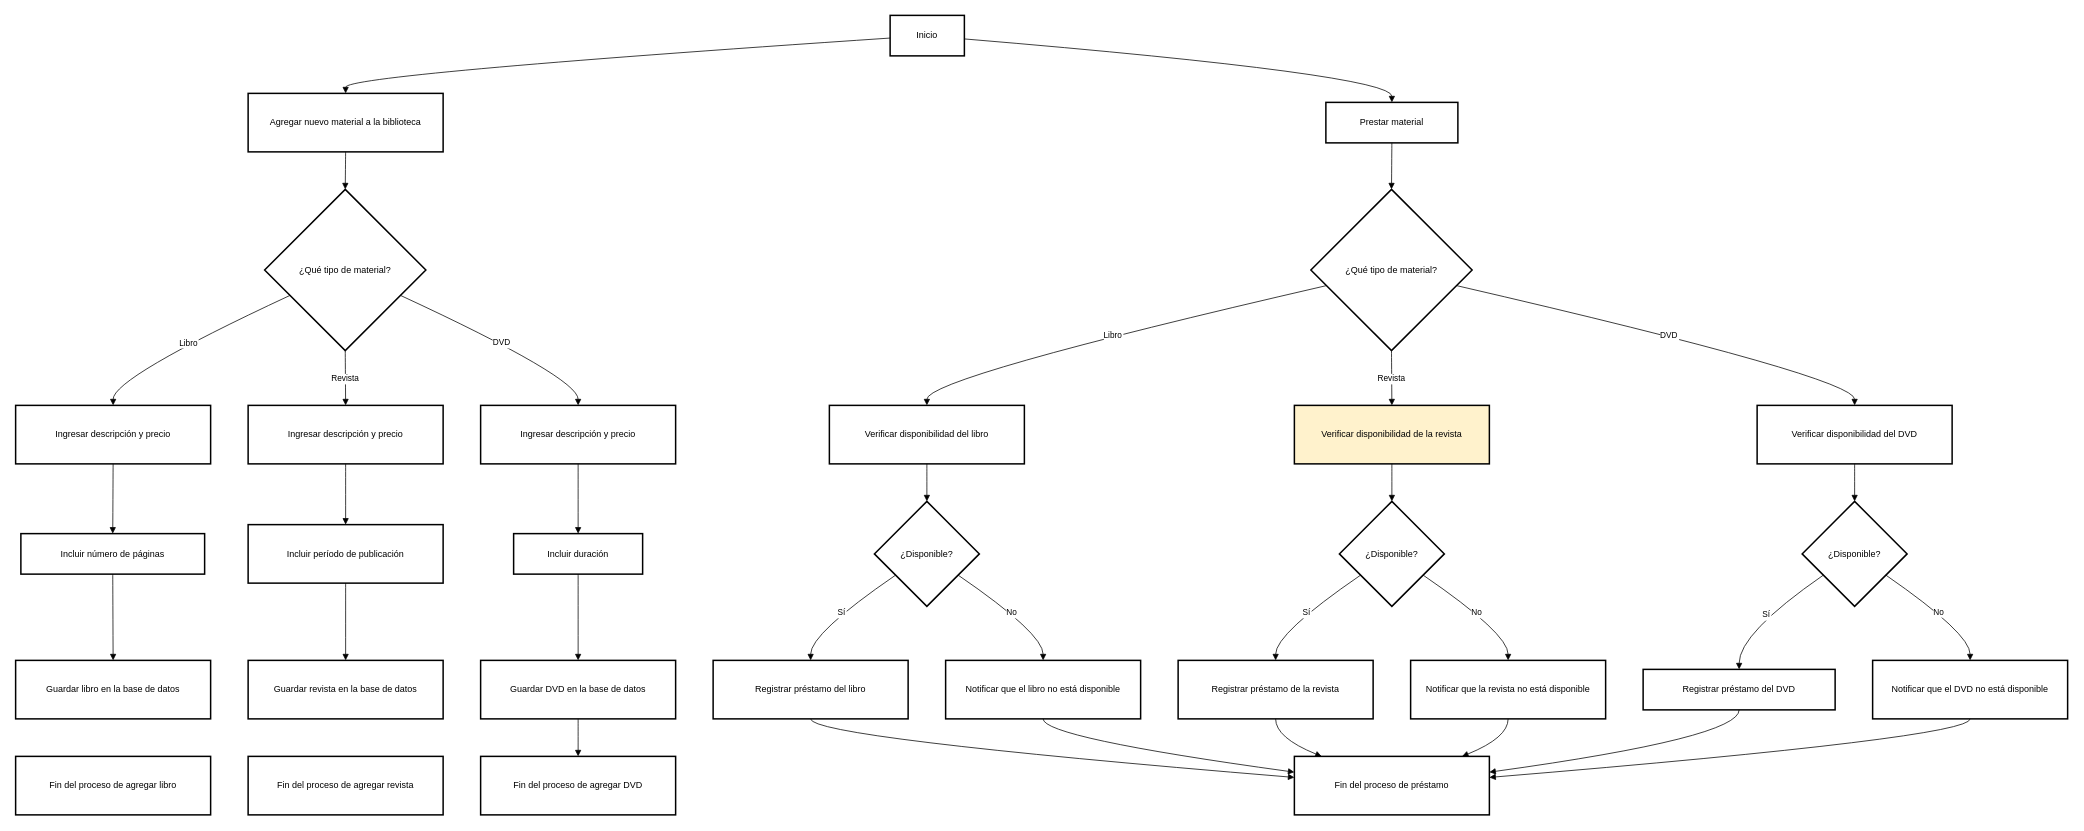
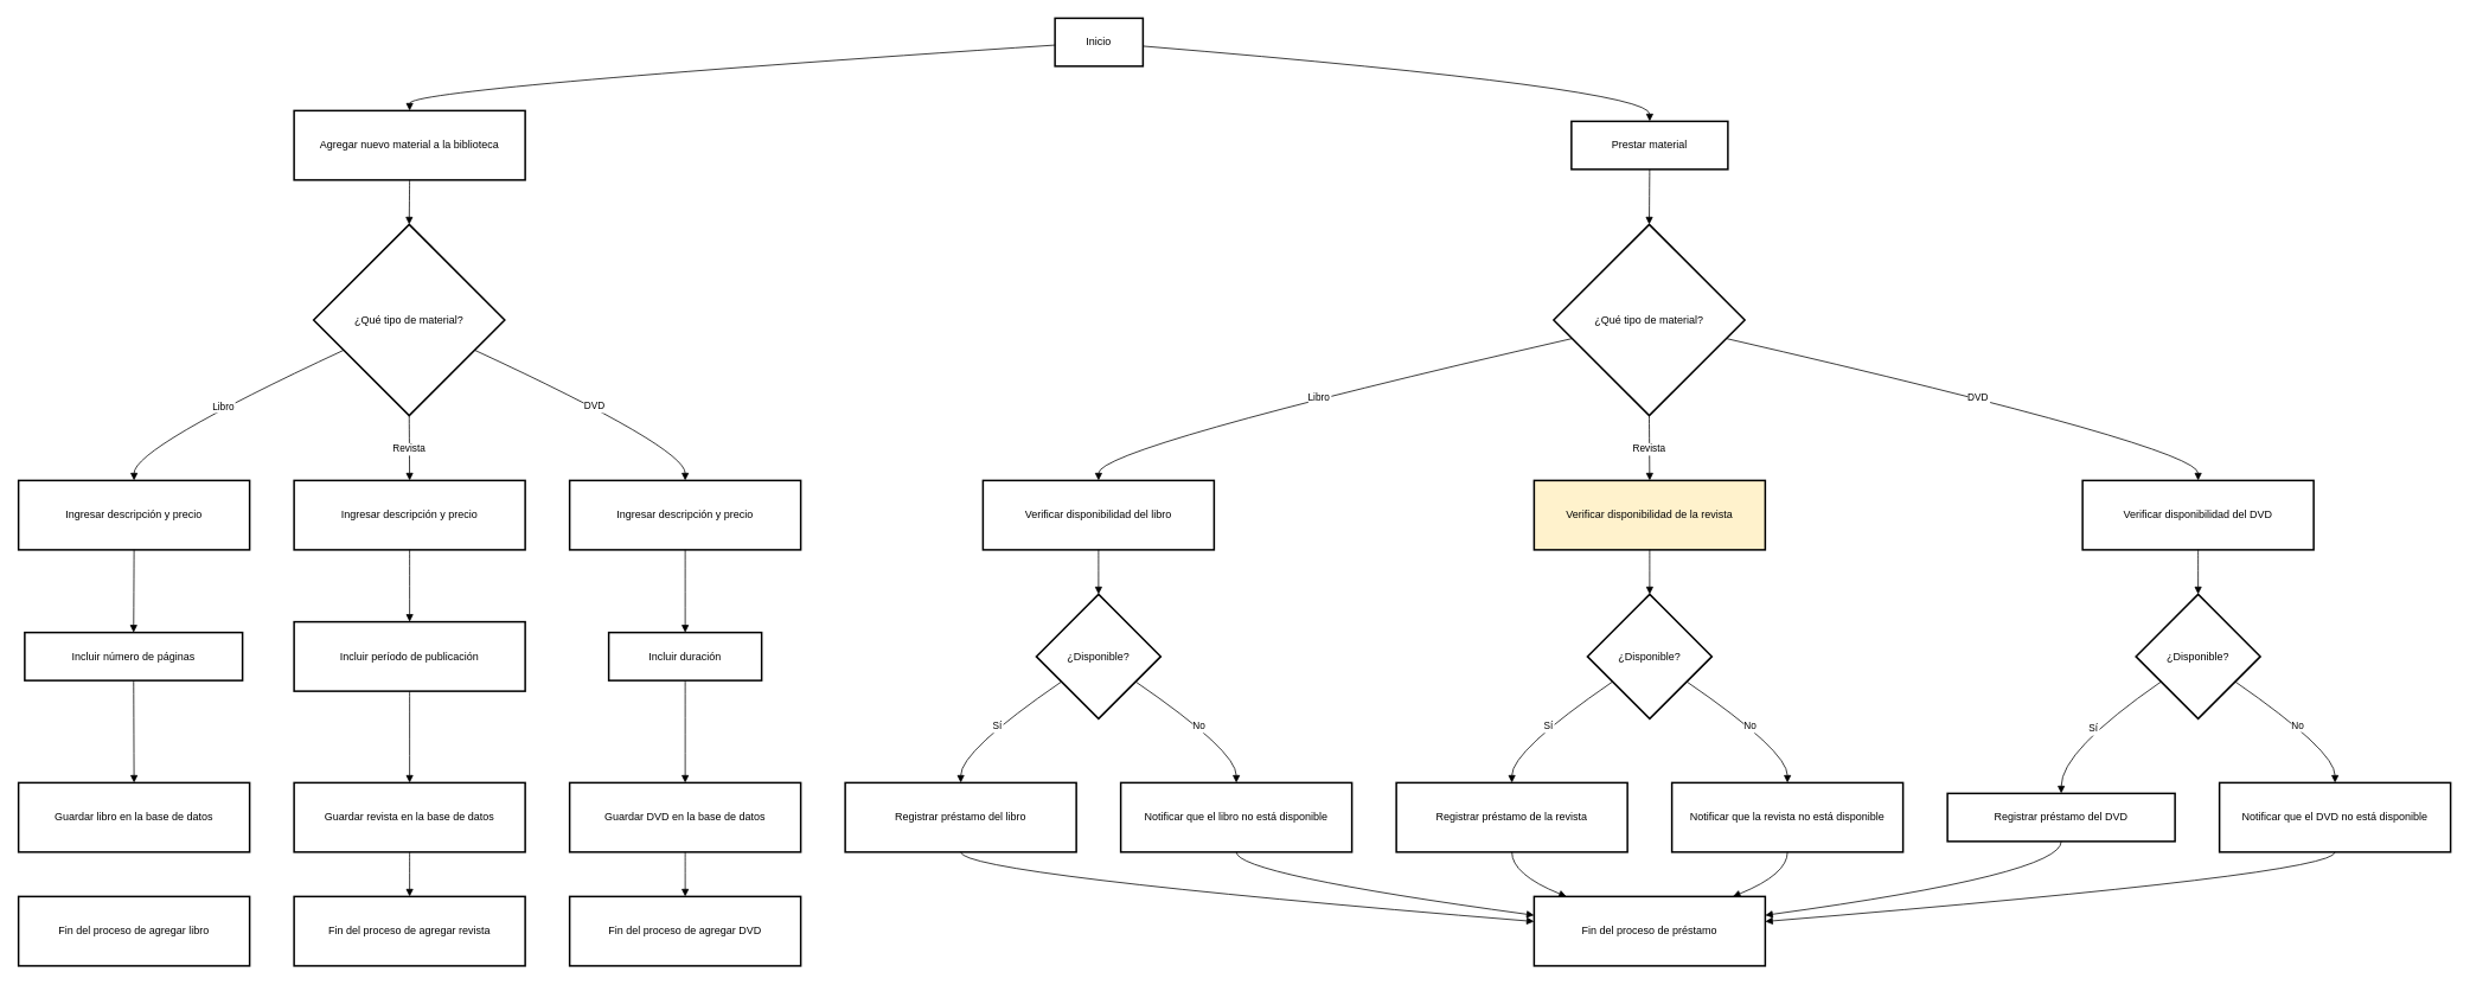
  <mxCell id="0" />
  <mxCell id="1" parent="0" />
  <mxCell id="2" value="Inicio" style="whiteSpace=wrap;strokeWidth=2;" parent="1" vertex="1"><mxGeometry x="1186" y="20" width="99" height="54" as="geometry" /></mxCell>
  <mxCell id="3" value="Agregar nuevo material a la biblioteca" style="whiteSpace=wrap;strokeWidth=2;" parent="1" vertex="1"><mxGeometry x="330" y="124" width="260" height="78" as="geometry" /></mxCell>
  <mxCell id="4" value="¿Qué tipo de material?" style="rhombus;strokeWidth=2;whiteSpace=wrap;" parent="1" vertex="1"><mxGeometry x="352" y="252" width="215" height="215" as="geometry" /></mxCell>
  <mxCell id="5" value="Ingresar descripción y precio" style="whiteSpace=wrap;strokeWidth=2;" parent="1" vertex="1"><mxGeometry x="20" y="540" width="260" height="78" as="geometry" /></mxCell>
  <mxCell id="6" value="Incluir número de páginas" style="whiteSpace=wrap;strokeWidth=2;" parent="1" vertex="1"><mxGeometry x="27" y="711" width="245" height="54" as="geometry" /></mxCell>
  <mxCell id="7" value="Guardar libro en la base de datos" style="whiteSpace=wrap;strokeWidth=2;" parent="1" vertex="1"><mxGeometry x="20" y="880" width="260" height="78" as="geometry" /></mxCell>
  <mxCell id="8" value="Ingresar descripción y precio" style="whiteSpace=wrap;strokeWidth=2;" parent="1" vertex="1"><mxGeometry x="330" y="540" width="260" height="78" as="geometry" /></mxCell>
  <mxCell id="9" value="Incluir período de publicación" style="whiteSpace=wrap;strokeWidth=2;" parent="1" vertex="1"><mxGeometry x="330" y="699" width="260" height="78" as="geometry" /></mxCell>
  <mxCell id="10" value="Guardar revista en la base de datos" style="whiteSpace=wrap;strokeWidth=2;" parent="1" vertex="1"><mxGeometry x="330" y="880" width="260" height="78" as="geometry" /></mxCell>
  <mxCell id="11" value="Ingresar descripción y precio" style="whiteSpace=wrap;strokeWidth=2;" parent="1" vertex="1"><mxGeometry x="640" y="540" width="260" height="78" as="geometry" /></mxCell>
  <mxCell id="12" value="Incluir duración" style="whiteSpace=wrap;strokeWidth=2;" parent="1" vertex="1"><mxGeometry x="684" y="711" width="172" height="54" as="geometry" /></mxCell>
  <mxCell id="13" value="Guardar DVD en la base de datos" style="whiteSpace=wrap;strokeWidth=2;" parent="1" vertex="1"><mxGeometry x="640" y="880" width="260" height="78" as="geometry" /></mxCell>
  <mxCell id="14" value="Fin del proceso de agregar libro" style="whiteSpace=wrap;strokeWidth=2;" parent="1" vertex="1"><mxGeometry x="20" y="1008" width="260" height="78" as="geometry" /></mxCell>
  <mxCell id="15" value="Fin del proceso de agregar revista" style="whiteSpace=wrap;strokeWidth=2;" parent="1" vertex="1"><mxGeometry x="330" y="1008" width="260" height="78" as="geometry" /></mxCell>
  <mxCell id="16" value="Fin del proceso de agregar DVD" style="whiteSpace=wrap;strokeWidth=2;" parent="1" vertex="1"><mxGeometry x="640" y="1008" width="260" height="78" as="geometry" /></mxCell>
  <mxCell id="17" value="Prestar material" style="whiteSpace=wrap;strokeWidth=2;" parent="1" vertex="1"><mxGeometry x="1767" y="136" width="176" height="54" as="geometry" /></mxCell>
  <mxCell id="18" value="¿Qué tipo de material?" style="rhombus;strokeWidth=2;whiteSpace=wrap;" parent="1" vertex="1"><mxGeometry x="1747" y="252" width="215" height="215" as="geometry" /></mxCell>
  <mxCell id="19" value="Verificar disponibilidad del libro" style="whiteSpace=wrap;strokeWidth=2;" parent="1" vertex="1"><mxGeometry x="1105" y="540" width="260" height="78" as="geometry" /></mxCell>
  <mxCell id="20" value="Verificar disponibilidad de la revista" style="whiteSpace=wrap;strokeWidth=2;fillColor=#fff2cc;" parent="1" vertex="1"><mxGeometry x="1725" y="540" width="260" height="78" as="geometry" /></mxCell>
  <mxCell id="21" value="Verificar disponibilidad del DVD" style="whiteSpace=wrap;strokeWidth=2;" parent="1" vertex="1"><mxGeometry x="2342" y="540" width="260" height="78" as="geometry" /></mxCell>
  <mxCell id="22" value="¿Disponible?" style="rhombus;strokeWidth=2;whiteSpace=wrap;" parent="1" vertex="1"><mxGeometry x="1165" y="668" width="140" height="140" as="geometry" /></mxCell>
  <mxCell id="23" value="¿Disponible?" style="rhombus;strokeWidth=2;whiteSpace=wrap;" parent="1" vertex="1"><mxGeometry x="1785" y="668" width="140" height="140" as="geometry" /></mxCell>
  <mxCell id="24" value="¿Disponible?" style="rhombus;strokeWidth=2;whiteSpace=wrap;" parent="1" vertex="1"><mxGeometry x="2402" y="668" width="140" height="140" as="geometry" /></mxCell>
  <mxCell id="25" value="Registrar préstamo del libro" style="whiteSpace=wrap;strokeWidth=2;" parent="1" vertex="1"><mxGeometry x="950" y="880" width="260" height="78" as="geometry" /></mxCell>
  <mxCell id="26" value="Notificar que el libro no está disponible" style="whiteSpace=wrap;strokeWidth=2;" parent="1" vertex="1"><mxGeometry x="1260" y="880" width="260" height="78" as="geometry" /></mxCell>
  <mxCell id="27" value="Registrar préstamo de la revista" style="whiteSpace=wrap;strokeWidth=2;" parent="1" vertex="1"><mxGeometry x="1570" y="880" width="260" height="78" as="geometry" /></mxCell>
  <mxCell id="28" value="Notificar que la revista no está disponible" style="whiteSpace=wrap;strokeWidth=2;" parent="1" vertex="1"><mxGeometry x="1880" y="880" width="260" height="78" as="geometry" /></mxCell>
  <mxCell id="29" value="Registrar préstamo del DVD" style="whiteSpace=wrap;strokeWidth=2;" parent="1" vertex="1"><mxGeometry x="2190" y="892" width="256" height="54" as="geometry" /></mxCell>
  <mxCell id="30" value="Notificar que el DVD no está disponible" style="whiteSpace=wrap;strokeWidth=2;" parent="1" vertex="1"><mxGeometry x="2496" y="880" width="260" height="78" as="geometry" /></mxCell>
  <mxCell id="31" value="Fin del proceso de préstamo" style="whiteSpace=wrap;strokeWidth=2;" parent="1" vertex="1"><mxGeometry x="1725" y="1008" width="260" height="78" as="geometry" /></mxCell>
  <mxCell id="32" value="" style="curved=1;startArrow=none;endArrow=block;exitX=0;exitY=0.56;entryX=0.5;entryY=0;" parent="1" source="2" target="3" edge="1"><mxGeometry relative="1" as="geometry"><Array as="points"><mxPoint x="460" y="99" /></Array></mxGeometry></mxCell>
  <mxCell id="33" value="" style="curved=1;startArrow=none;endArrow=block;exitX=0.5;exitY=1;entryX=0.5;entryY=0;" parent="1" source="3" target="4" edge="1"><mxGeometry relative="1" as="geometry"><Array as="points" /></mxGeometry></mxCell>
  <mxCell id="34" value="Libro" style="curved=1;startArrow=none;endArrow=block;exitX=0;exitY=0.73;entryX=0.5;entryY=0;" parent="1" source="4" target="5" edge="1"><mxGeometry relative="1" as="geometry"><Array as="points"><mxPoint x="150" y="503" /></Array></mxGeometry></mxCell>
  <mxCell id="35" value="" style="curved=1;startArrow=none;endArrow=block;exitX=0.5;exitY=1;entryX=0.5;entryY=-0.01;" parent="1" source="5" target="6" edge="1"><mxGeometry relative="1" as="geometry"><Array as="points" /></mxGeometry></mxCell>
  <mxCell id="36" value="" style="curved=1;startArrow=none;endArrow=block;exitX=0.5;exitY=0.99;entryX=0.5;entryY=0;" parent="1" source="6" target="7" edge="1"><mxGeometry relative="1" as="geometry"><Array as="points" /></mxGeometry></mxCell>
  <mxCell id="37" value="Revista" style="curved=1;startArrow=none;endArrow=block;exitX=0.5;exitY=1;entryX=0.5;entryY=0;" parent="1" source="4" target="8" edge="1"><mxGeometry relative="1" as="geometry"><Array as="points" /></mxGeometry></mxCell>
  <mxCell id="38" value="" style="curved=1;startArrow=none;endArrow=block;exitX=0.5;exitY=1;entryX=0.5;entryY=-0.01;" parent="1" source="8" target="9" edge="1"><mxGeometry relative="1" as="geometry"><Array as="points" /></mxGeometry></mxCell>
  <mxCell id="39" value="" style="curved=1;startArrow=none;endArrow=block;exitX=0.5;exitY=0.99;entryX=0.5;entryY=0;" parent="1" source="9" target="10" edge="1"><mxGeometry relative="1" as="geometry"><Array as="points" /></mxGeometry></mxCell>
  <mxCell id="40" value="DVD" style="curved=1;startArrow=none;endArrow=block;exitX=1;exitY=0.73;entryX=0.5;entryY=0;" parent="1" source="4" target="11" edge="1"><mxGeometry relative="1" as="geometry"><Array as="points"><mxPoint x="770" y="503" /></Array></mxGeometry></mxCell>
  <mxCell id="41" value="" style="curved=1;startArrow=none;endArrow=block;exitX=0.5;exitY=1;entryX=0.5;entryY=-0.01;" parent="1" source="11" target="12" edge="1"><mxGeometry relative="1" as="geometry"><Array as="points" /></mxGeometry></mxCell>
  <mxCell id="42" value="" style="curved=1;startArrow=none;endArrow=block;exitX=0.5;exitY=0.99;entryX=0.5;entryY=0;" parent="1" source="12" target="13" edge="1"><mxGeometry relative="1" as="geometry"><Array as="points" /></mxGeometry></mxCell>
+ <mxCell id="43" value="" style="curved=1;startArrow=none;endArrow=block;exitX=0.5;exitY=1;entryX=0.5;entryY=0;" parent="1" source="10" target="15" edge="1"><mxGeometry relative="1" as="geometry"><Array as="points" /></mxGeometry></mxCell>
  <mxCell id="44" value="" style="curved=1;startArrow=none;endArrow=block;exitX=0.5;exitY=1;entryX=0.5;entryY=0;" parent="1" source="13" target="16" edge="1"><mxGeometry relative="1" as="geometry"><Array as="points" /></mxGeometry></mxCell>
  <mxCell id="45" value="" style="curved=1;startArrow=none;endArrow=block;exitX=0.99;exitY=0.58;entryX=0.5;entryY=0;" parent="1" source="2" target="17" edge="1"><mxGeometry relative="1" as="geometry"><Array as="points"><mxPoint x="1855" y="99" /></Array></mxGeometry></mxCell>
  <mxCell id="46" value="" style="curved=1;startArrow=none;endArrow=block;exitX=0.5;exitY=1;entryX=0.5;entryY=0;" parent="1" source="17" target="18" edge="1"><mxGeometry relative="1" as="geometry"><Array as="points" /></mxGeometry></mxCell>
  <mxCell id="47" value="Libro" style="curved=1;startArrow=none;endArrow=block;exitX=0;exitY=0.62;entryX=0.5;entryY=0;" parent="1" source="18" target="19" edge="1"><mxGeometry relative="1" as="geometry"><Array as="points"><mxPoint x="1235" y="503" /></Array></mxGeometry></mxCell>
  <mxCell id="48" value="Revista" style="curved=1;startArrow=none;endArrow=block;exitX=0.5;exitY=1;entryX=0.5;entryY=0;" parent="1" source="18" target="20" edge="1"><mxGeometry relative="1" as="geometry"><Array as="points" /></mxGeometry></mxCell>
  <mxCell id="49" value="DVD" style="curved=1;startArrow=none;endArrow=block;exitX=1;exitY=0.62;entryX=0.5;entryY=0;" parent="1" source="18" target="21" edge="1"><mxGeometry relative="1" as="geometry"><Array as="points"><mxPoint x="2472" y="503" /></Array></mxGeometry></mxCell>
  <mxCell id="50" value="" style="curved=1;startArrow=none;endArrow=block;exitX=0.5;exitY=1;entryX=0.5;entryY=0;" parent="1" source="19" target="22" edge="1"><mxGeometry relative="1" as="geometry"><Array as="points" /></mxGeometry></mxCell>
  <mxCell id="51" value="" style="curved=1;startArrow=none;endArrow=block;exitX=0.5;exitY=1;entryX=0.5;entryY=0;" parent="1" source="20" target="23" edge="1"><mxGeometry relative="1" as="geometry"><Array as="points" /></mxGeometry></mxCell>
  <mxCell id="52" value="" style="curved=1;startArrow=none;endArrow=block;exitX=0.5;exitY=1;entryX=0.5;entryY=0;" parent="1" source="21" target="24" edge="1"><mxGeometry relative="1" as="geometry"><Array as="points" /></mxGeometry></mxCell>
  <mxCell id="53" value="Sí" style="curved=1;startArrow=none;endArrow=block;exitX=0;exitY=0.84;entryX=0.5;entryY=0;" parent="1" source="22" target="25" edge="1"><mxGeometry relative="1" as="geometry"><Array as="points"><mxPoint x="1080" y="844" /></Array></mxGeometry></mxCell>
  <mxCell id="54" value="No" style="curved=1;startArrow=none;endArrow=block;exitX=1;exitY=0.84;entryX=0.5;entryY=0;" parent="1" source="22" target="26" edge="1"><mxGeometry relative="1" as="geometry"><Array as="points"><mxPoint x="1390" y="844" /></Array></mxGeometry></mxCell>
  <mxCell id="55" value="Sí" style="curved=1;startArrow=none;endArrow=block;exitX=0;exitY=0.84;entryX=0.5;entryY=0;" parent="1" source="23" target="27" edge="1"><mxGeometry relative="1" as="geometry"><Array as="points"><mxPoint x="1700" y="844" /></Array></mxGeometry></mxCell>
  <mxCell id="56" value="No" style="curved=1;startArrow=none;endArrow=block;exitX=1;exitY=0.84;entryX=0.5;entryY=0;" parent="1" source="23" target="28" edge="1"><mxGeometry relative="1" as="geometry"><Array as="points"><mxPoint x="2010" y="844" /></Array></mxGeometry></mxCell>
  <mxCell id="57" value="Sí" style="curved=1;startArrow=none;endArrow=block;exitX=0;exitY=0.84;entryX=0.5;entryY=0;" parent="1" source="24" target="29" edge="1"><mxGeometry relative="1" as="geometry"><Array as="points"><mxPoint x="2318" y="844" /></Array></mxGeometry></mxCell>
  <mxCell id="58" value="No" style="curved=1;startArrow=none;endArrow=block;exitX=1;exitY=0.84;entryX=0.5;entryY=0;" parent="1" source="24" target="30" edge="1"><mxGeometry relative="1" as="geometry"><Array as="points"><mxPoint x="2626" y="844" /></Array></mxGeometry></mxCell>
  <mxCell id="59" value="" style="curved=1;startArrow=none;endArrow=block;exitX=0.5;exitY=1;entryX=0;entryY=0.36;" parent="1" source="25" target="31" edge="1"><mxGeometry relative="1" as="geometry"><Array as="points"><mxPoint x="1080" y="983" /></Array></mxGeometry></mxCell>
  <mxCell id="60" value="" style="curved=1;startArrow=none;endArrow=block;exitX=0.5;exitY=1;entryX=0;entryY=0.27;" parent="1" source="26" target="31" edge="1"><mxGeometry relative="1" as="geometry"><Array as="points"><mxPoint x="1390" y="983" /></Array></mxGeometry></mxCell>
  <mxCell id="61" value="" style="curved=1;startArrow=none;endArrow=block;exitX=0.5;exitY=1;entryX=0.14;entryY=0;" parent="1" source="27" target="31" edge="1"><mxGeometry relative="1" as="geometry"><Array as="points"><mxPoint x="1700" y="983" /></Array></mxGeometry></mxCell>
  <mxCell id="62" value="" style="curved=1;startArrow=none;endArrow=block;exitX=0.5;exitY=1;entryX=0.86;entryY=0;" parent="1" source="28" target="31" edge="1"><mxGeometry relative="1" as="geometry"><Array as="points"><mxPoint x="2010" y="983" /></Array></mxGeometry></mxCell>
  <mxCell id="63" value="" style="curved=1;startArrow=none;endArrow=block;exitX=0.5;exitY=1;entryX=1;entryY=0.27;" parent="1" source="29" target="31" edge="1"><mxGeometry relative="1" as="geometry"><Array as="points"><mxPoint x="2318" y="983" /></Array></mxGeometry></mxCell>
  <mxCell id="64" value="" style="curved=1;startArrow=none;endArrow=block;exitX=0.5;exitY=1;entryX=1;entryY=0.36;" parent="1" source="30" target="31" edge="1"><mxGeometry relative="1" as="geometry"><Array as="points"><mxPoint x="2626" y="983" /></Array></mxGeometry></mxCell>
